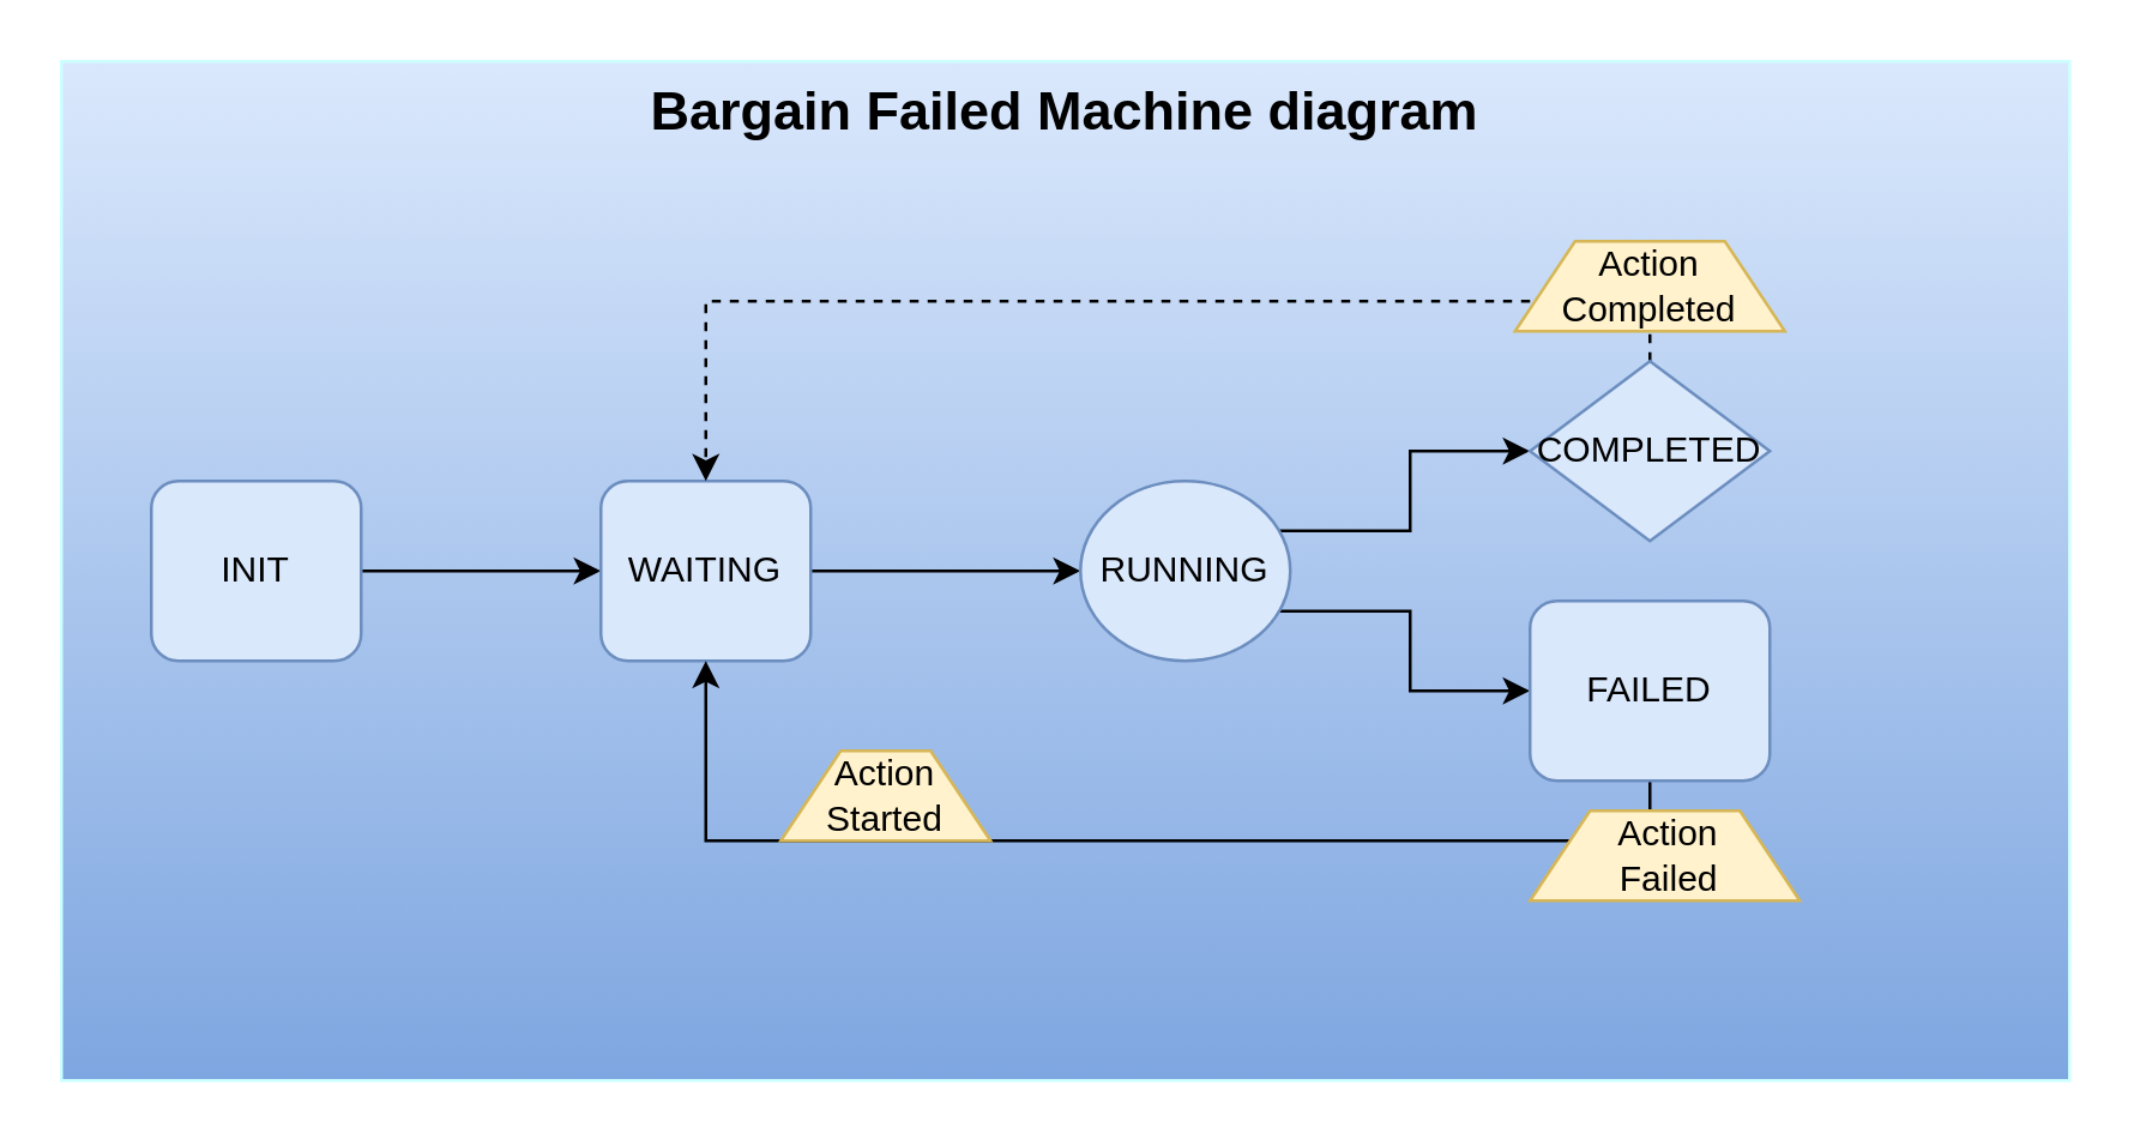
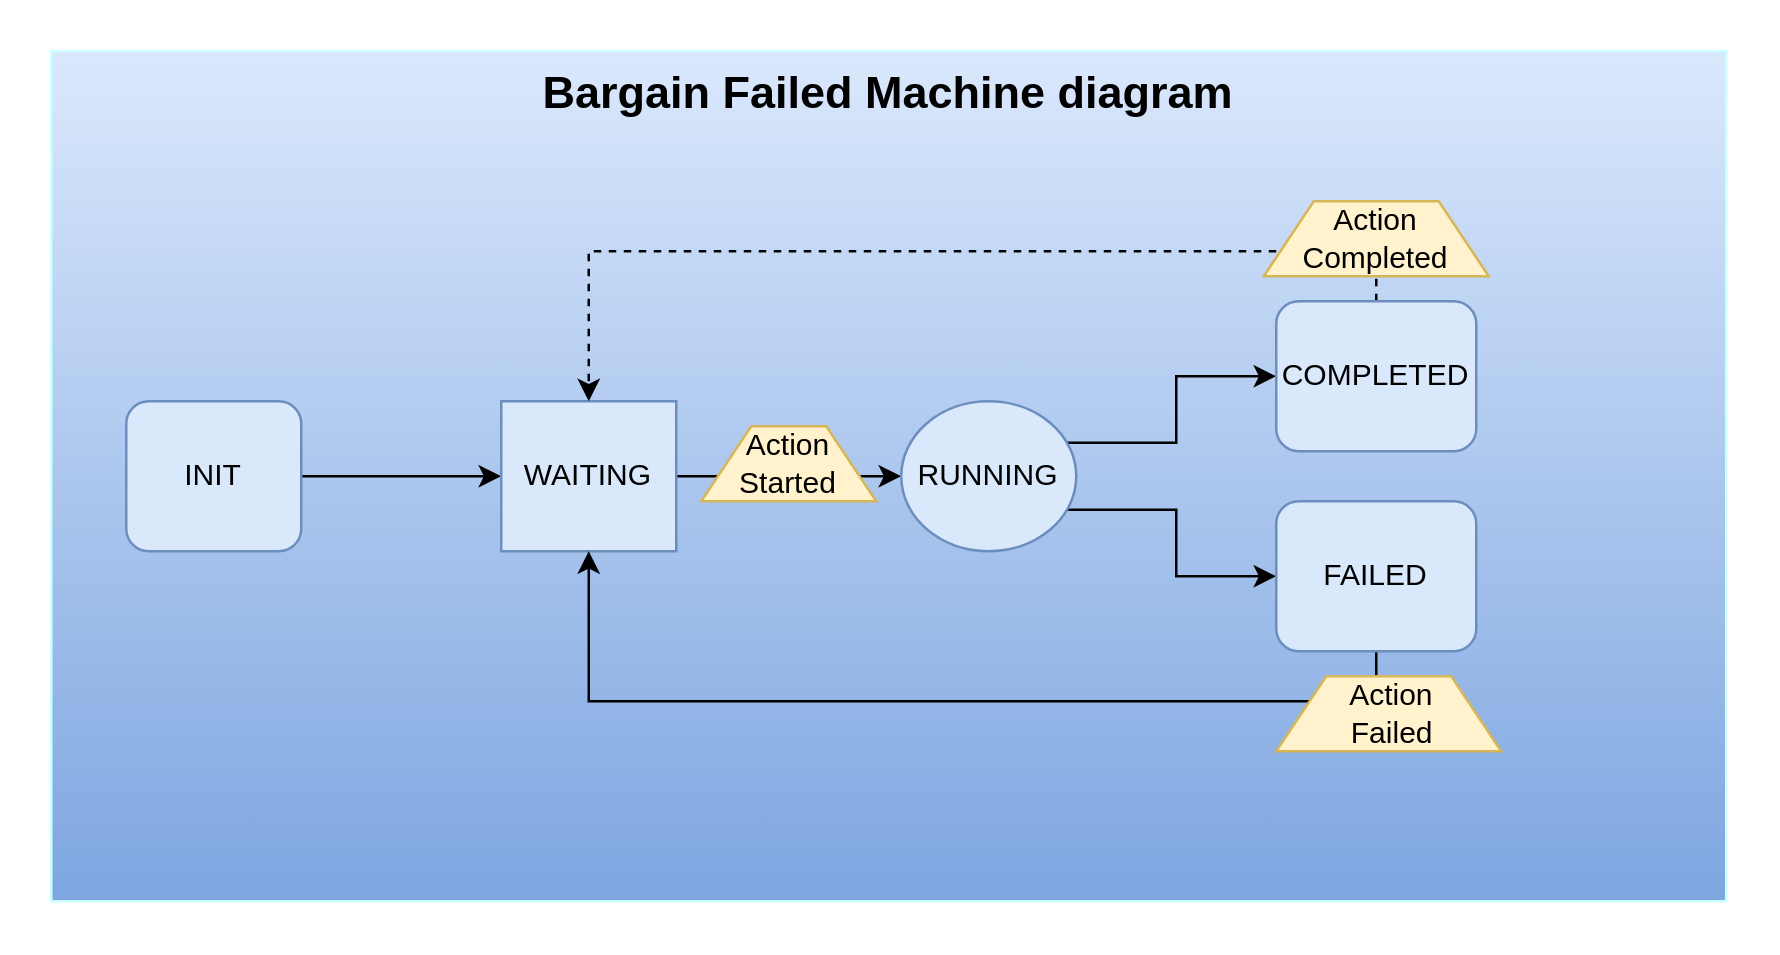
  <mxCell id="0" />
  <mxCell id="1" parent="0" />
  <mxCell id="2" value="&lt;span style=&quot;font-size: 18px&quot;&gt;&lt;b&gt;Bargain Failed Machine diagram&lt;/b&gt;&lt;/span&gt;" style="rounded=0;whiteSpace=wrap;html=1;verticalAlign=top;fillColor=#dae8fc;gradientColor=#7ea6e0;strokeColor=#CCFFFF;" vertex="1" parent="1"><mxGeometry x="20" y="20" width="670" height="340" as="geometry" /></mxCell>
  <mxCell id="3" style="edgeStyle=orthogonalEdgeStyle;rounded=0;orthogonalLoop=1;jettySize=auto;html=1;exitX=1;exitY=0.5;exitDx=0;exitDy=0;entryX=0;entryY=0.5;entryDx=0;entryDy=0;" edge="1" parent="1" source="4" target="6"><mxGeometry relative="1" as="geometry" /></mxCell>
  <mxCell id="4" value="INIT" style="rounded=1;whiteSpace=wrap;html=1;fillColor=#dae8fc;strokeColor=#6c8ebf;" vertex="1" parent="1"><mxGeometry x="50" y="160" width="70" height="60" as="geometry" /></mxCell>
  <mxCell id="5" style="edgeStyle=orthogonalEdgeStyle;rounded=0;orthogonalLoop=1;jettySize=auto;html=1;exitX=1;exitY=0.5;exitDx=0;exitDy=0;entryX=0;entryY=0.5;entryDx=0;entryDy=0;" edge="1" parent="1" source="6" target="9"><mxGeometry relative="1" as="geometry" /></mxCell>
- <mxCell id="6" value="WAITING" style="rounded=1;whiteSpace=wrap;html=1;fillColor=#dae8fc;strokeColor=#6c8ebf;" vertex="1" parent="1"><mxGeometry x="200" y="160" width="70" height="60" as="geometry" /></mxCell>
+ <mxCell id="6" value="WAITING" style="whiteSpace=wrap;html=1;fillColor=#dae8fc;strokeColor=#6c8ebf;rounded=0;" vertex="1" parent="1"><mxGeometry x="200" y="160" width="70" height="60" as="geometry" /></mxCell>
  <mxCell id="7" style="edgeStyle=orthogonalEdgeStyle;rounded=0;orthogonalLoop=1;jettySize=auto;html=1;exitX=1;exitY=0.25;exitDx=0;exitDy=0;entryX=0;entryY=0.5;entryDx=0;entryDy=0;" edge="1" parent="1" source="9" target="11"><mxGeometry relative="1" as="geometry" /></mxCell>
  <mxCell id="8" style="edgeStyle=orthogonalEdgeStyle;rounded=0;orthogonalLoop=1;jettySize=auto;html=1;exitX=1;exitY=0.75;exitDx=0;exitDy=0;entryX=0;entryY=0.5;entryDx=0;entryDy=0;" edge="1" parent="1" source="9" target="13"><mxGeometry relative="1" as="geometry" /></mxCell>
  <mxCell id="9" value="RUNNING" style="ellipse;whiteSpace=wrap;html=1;fillColor=#dae8fc;strokeColor=#6c8ebf;" vertex="1" parent="1"><mxGeometry x="360" y="160" width="70" height="60" as="geometry" /></mxCell>
  <mxCell id="10" style="edgeStyle=orthogonalEdgeStyle;rounded=0;orthogonalLoop=1;jettySize=auto;html=1;exitX=0.5;exitY=0;exitDx=0;exitDy=0;entryX=0.5;entryY=0;entryDx=0;entryDy=0;dashed=1;" edge="1" parent="1" source="11" target="6"><mxGeometry relative="1" as="geometry" /></mxCell>
- <mxCell id="11" value="COMPLETED" style="rhombus;whiteSpace=wrap;html=1;fillColor=#dae8fc;strokeColor=#6c8ebf;" vertex="1" parent="1"><mxGeometry x="510" y="120" width="80" height="60" as="geometry" /></mxCell>
+ <mxCell id="11" value="COMPLETED" style="rounded=1;whiteSpace=wrap;html=1;fillColor=#dae8fc;strokeColor=#6c8ebf;" vertex="1" parent="1"><mxGeometry x="510" y="120" width="80" height="60" as="geometry" /></mxCell>
  <mxCell id="12" style="edgeStyle=orthogonalEdgeStyle;rounded=0;orthogonalLoop=1;jettySize=auto;html=1;exitX=0.5;exitY=1;exitDx=0;exitDy=0;entryX=0.5;entryY=1;entryDx=0;entryDy=0;" edge="1" parent="1" source="13" target="6"><mxGeometry relative="1" as="geometry" /></mxCell>
  <mxCell id="13" value="FAILED" style="rounded=1;whiteSpace=wrap;html=1;fillColor=#dae8fc;strokeColor=#6c8ebf;" vertex="1" parent="1"><mxGeometry x="510" y="200" width="80" height="60" as="geometry" /></mxCell>
  <mxCell id="14" value="Action Completed" style="shape=trapezoid;perimeter=trapezoidPerimeter;whiteSpace=wrap;html=1;fixedSize=1;fillColor=#fff2cc;strokeColor=#d6b656;" vertex="1" parent="1"><mxGeometry x="505" y="80" width="90" height="30" as="geometry" /></mxCell>
  <mxCell id="15" value="&amp;nbsp; &amp;nbsp; Action&amp;nbsp; &amp;nbsp; &amp;nbsp;Failed" style="shape=trapezoid;perimeter=trapezoidPerimeter;whiteSpace=wrap;html=1;fixedSize=1;fillColor=#fff2cc;strokeColor=#d6b656;" vertex="1" parent="1"><mxGeometry x="510" y="270" width="90" height="30" as="geometry" /></mxCell>
- <mxCell id="16" value="Action Started" style="shape=trapezoid;perimeter=trapezoidPerimeter;whiteSpace=wrap;html=1;fixedSize=1;fillColor=#fff2cc;strokeColor=#d6b656;" vertex="1" parent="1"><mxGeometry x="260" y="250" width="70" height="30" as="geometry" /></mxCell>
+ <mxCell id="16" value="Action Started" style="shape=trapezoid;perimeter=trapezoidPerimeter;whiteSpace=wrap;html=1;fixedSize=1;fillColor=#fff2cc;strokeColor=#d6b656;" vertex="1" parent="1"><mxGeometry x="280" y="170" width="70" height="30" as="geometry" /></mxCell>
